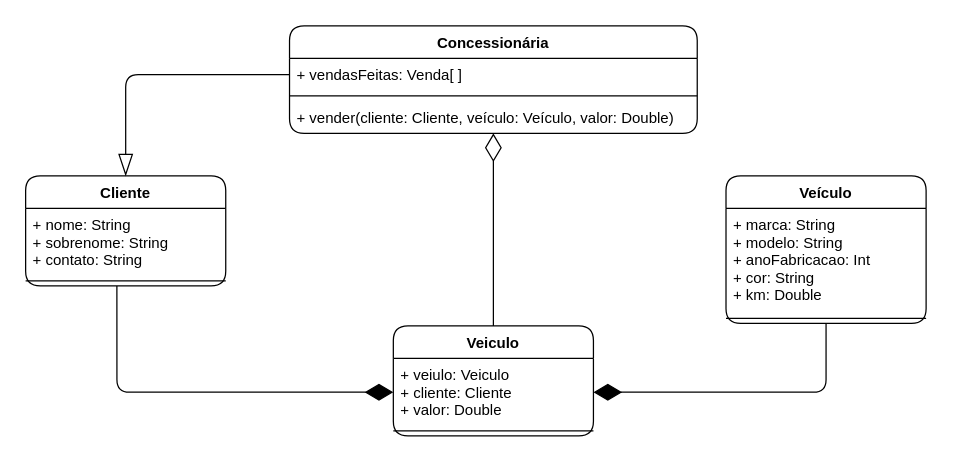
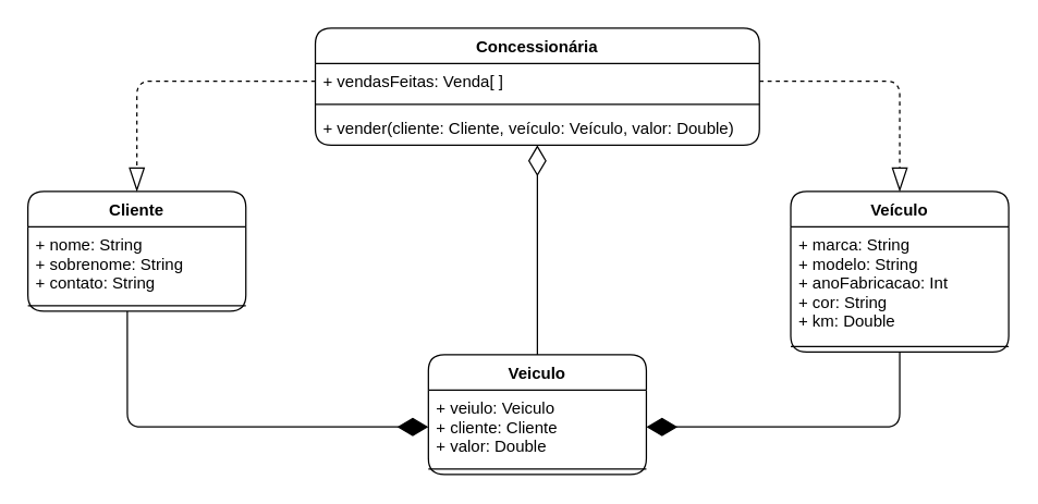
  <mxCell id="0" />
  <mxCell id="1" parent="0" />
  <mxCell id="2" style="edgeStyle=orthogonalEdgeStyle;orthogonalLoop=1;jettySize=auto;html=1;exitX=0.5;exitY=0;exitDx=0;exitDy=0;entryX=0.5;entryY=1;entryDx=0;entryDy=0;entryPerimeter=0;startArrow=none;startFill=0;startSize=20;endArrow=diamondThin;endFill=0;endSize=20;" edge="1" parent="1" source="3" target="9"><mxGeometry relative="1" as="geometry" /></mxCell>
  <mxCell id="3" value="Veiculo" style="swimlane;fontStyle=1;align=center;verticalAlign=top;childLayout=stackLayout;horizontal=1;startSize=26;horizontalStack=0;resizeParent=1;resizeParentMax=0;resizeLast=0;collapsible=1;marginBottom=0;rounded=1;" vertex="1" parent="1"><mxGeometry x="314" y="260" width="160" height="88" as="geometry" /></mxCell>
  <mxCell id="4" value="+ veiulo: Veiculo&#10;+ cliente: Cliente&#10;+ valor: Double" style="text;strokeColor=none;fillColor=none;align=left;verticalAlign=top;spacingLeft=4;spacingRight=4;overflow=hidden;rotatable=0;points=[[0,0.5],[1,0.5]];portConstraint=eastwest;rounded=1;" vertex="1" parent="3"><mxGeometry y="26" width="160" height="54" as="geometry" /></mxCell>
  <mxCell id="5" value="" style="line;strokeWidth=1;fillColor=none;align=left;verticalAlign=middle;spacingTop=-1;spacingLeft=3;spacingRight=3;rotatable=0;labelPosition=right;points=[];portConstraint=eastwest;rounded=1;" vertex="1" parent="3"><mxGeometry y="80" width="160" height="8" as="geometry" /></mxCell>
  <mxCell id="6" value="Concessionária" style="swimlane;fontStyle=1;align=center;verticalAlign=top;childLayout=stackLayout;horizontal=1;startSize=26;horizontalStack=0;resizeParent=1;resizeParentMax=0;resizeLast=0;collapsible=1;marginBottom=0;rounded=1;" vertex="1" parent="1"><mxGeometry x="231" y="20" width="326" height="86" as="geometry" /></mxCell>
  <mxCell id="7" value="+ vendasFeitas: Venda[ ]" style="text;strokeColor=none;fillColor=none;align=left;verticalAlign=top;spacingLeft=4;spacingRight=4;overflow=hidden;rotatable=0;points=[[0,0.5],[1,0.5]];portConstraint=eastwest;rounded=1;" vertex="1" parent="6"><mxGeometry y="26" width="326" height="26" as="geometry" /></mxCell>
  <mxCell id="8" value="" style="line;strokeWidth=1;fillColor=none;align=left;verticalAlign=middle;spacingTop=-1;spacingLeft=3;spacingRight=3;rotatable=0;labelPosition=right;points=[];portConstraint=eastwest;rounded=1;" vertex="1" parent="6"><mxGeometry y="52" width="326" height="8" as="geometry" /></mxCell>
  <mxCell id="9" value="+ vender(cliente: Cliente, veículo: Veículo, valor: Double)" style="text;strokeColor=none;fillColor=none;align=left;verticalAlign=top;spacingLeft=4;spacingRight=4;overflow=hidden;rotatable=0;points=[[0,0.5],[1,0.5]];portConstraint=eastwest;rounded=1;" vertex="1" parent="6"><mxGeometry y="60" width="326" height="26" as="geometry" /></mxCell>
  <mxCell id="10" value="Veículo" style="swimlane;fontStyle=1;align=center;verticalAlign=top;childLayout=stackLayout;horizontal=1;startSize=26;horizontalStack=0;resizeParent=1;resizeParentMax=0;resizeLast=0;collapsible=1;marginBottom=0;rounded=1;" vertex="1" parent="1"><mxGeometry x="580" y="140" width="160" height="118" as="geometry" /></mxCell>
  <mxCell id="11" value="+ marca: String&#10;+ modelo: String&#10;+ anoFabricacao: Int&#10;+ cor: String&#10;+ km: Double" style="text;strokeColor=none;fillColor=none;align=left;verticalAlign=top;spacingLeft=4;spacingRight=4;overflow=hidden;rotatable=0;points=[[0,0.5],[1,0.5]];portConstraint=eastwest;rounded=1;" vertex="1" parent="10"><mxGeometry y="26" width="160" height="84" as="geometry" /></mxCell>
  <mxCell id="12" value="" style="line;strokeWidth=1;fillColor=none;align=left;verticalAlign=middle;spacingTop=-1;spacingLeft=3;spacingRight=3;rotatable=0;labelPosition=right;points=[];portConstraint=eastwest;rounded=1;" vertex="1" parent="10"><mxGeometry y="110" width="160" height="8" as="geometry" /></mxCell>
  <mxCell id="13" value="Cliente" style="swimlane;fontStyle=1;align=center;verticalAlign=top;childLayout=stackLayout;horizontal=1;startSize=26;horizontalStack=0;resizeParent=1;resizeParentMax=0;resizeLast=0;collapsible=1;marginBottom=0;rounded=1;" vertex="1" parent="1"><mxGeometry x="20" y="140" width="160" height="88" as="geometry" /></mxCell>
  <mxCell id="14" value="+ nome: String&#10;+ sobrenome: String&#10;+ contato: String" style="text;strokeColor=none;fillColor=none;align=left;verticalAlign=top;spacingLeft=4;spacingRight=4;overflow=hidden;rotatable=0;points=[[0,0.5],[1,0.5]];portConstraint=eastwest;rounded=1;" vertex="1" parent="13"><mxGeometry y="26" width="160" height="54" as="geometry" /></mxCell>
  <mxCell id="15" value="" style="line;strokeWidth=1;fillColor=none;align=left;verticalAlign=middle;spacingTop=-1;spacingLeft=3;spacingRight=3;rotatable=0;labelPosition=right;points=[];portConstraint=eastwest;rounded=1;" vertex="1" parent="13"><mxGeometry y="80" width="160" height="8" as="geometry" /></mxCell>
  <mxCell id="16" style="edgeStyle=orthogonalEdgeStyle;orthogonalLoop=1;jettySize=auto;html=1;exitX=0;exitY=0.5;exitDx=0;exitDy=0;entryX=0.456;entryY=1;entryDx=0;entryDy=0;entryPerimeter=0;startSize=20;startArrow=diamondThin;startFill=1;endArrow=none;endFill=0;" edge="1" parent="1" source="4" target="15"><mxGeometry relative="1" as="geometry" /></mxCell>
  <mxCell id="17" style="edgeStyle=orthogonalEdgeStyle;orthogonalLoop=1;jettySize=auto;html=1;exitX=1;exitY=0.5;exitDx=0;exitDy=0;entryX=0.5;entryY=1;entryDx=0;entryDy=0;startArrow=diamondThin;startFill=1;endArrow=none;endFill=0;startSize=20;" edge="1" parent="1" source="4" target="10"><mxGeometry relative="1" as="geometry" /></mxCell>
- <mxCell id="18" style="edgeStyle=orthogonalEdgeStyle;orthogonalLoop=1;jettySize=auto;html=1;exitX=0;exitY=0.5;exitDx=0;exitDy=0;entryX=0.5;entryY=0;entryDx=0;entryDy=0;startArrow=none;startFill=0;startSize=20;endArrow=blockThin;endFill=0;endSize=15;dashed=0;" edge="1" parent="1" source="7" target="13"><mxGeometry relative="1" as="geometry" /></mxCell>
+ <mxCell id="18" style="edgeStyle=orthogonalEdgeStyle;orthogonalLoop=1;jettySize=auto;html=1;exitX=0;exitY=0.5;exitDx=0;exitDy=0;entryX=0.5;entryY=0;entryDx=0;entryDy=0;startArrow=none;startFill=0;startSize=20;endArrow=blockThin;endFill=0;endSize=15;dashed=1;" edge="1" parent="1" source="7" target="13"><mxGeometry relative="1" as="geometry" /></mxCell>
+ <mxCell id="19" style="edgeStyle=orthogonalEdgeStyle;orthogonalLoop=1;jettySize=auto;html=1;exitX=1;exitY=0.5;exitDx=0;exitDy=0;entryX=0.5;entryY=0;entryDx=0;entryDy=0;startArrow=none;startFill=0;startSize=20;endArrow=blockThin;endFill=0;endSize=15;dashed=1;" edge="1" parent="1" source="7" target="10"><mxGeometry relative="1" as="geometry" /></mxCell>
